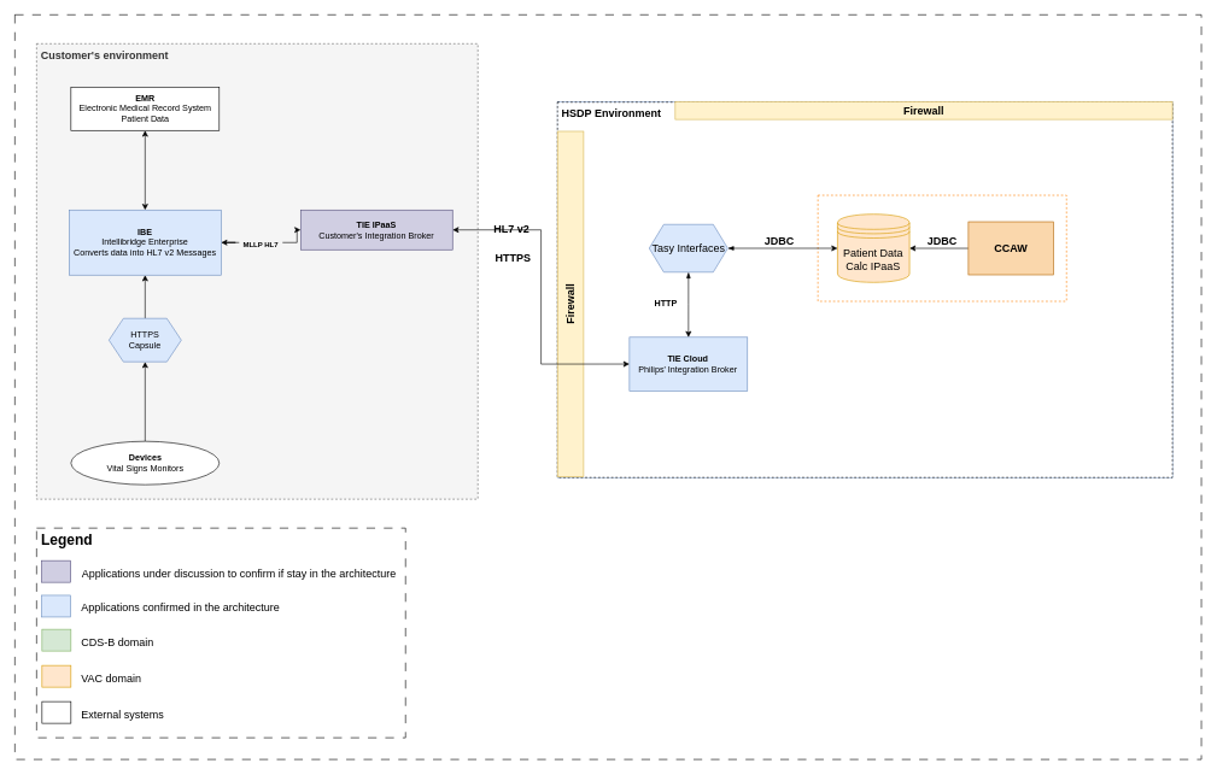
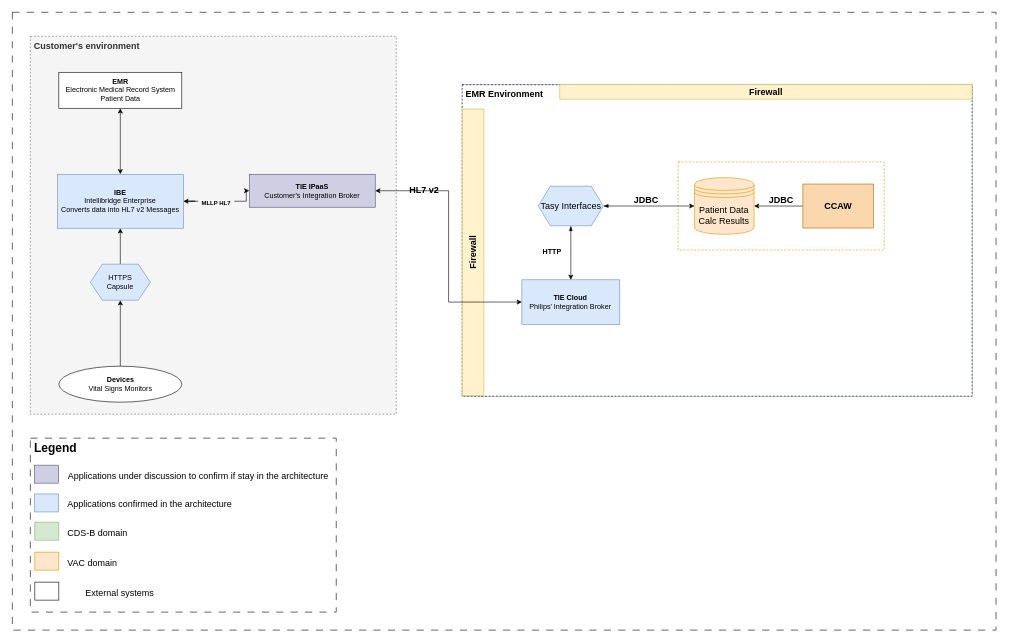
  <mxCell id="0" />
  <mxCell id="1" parent="0" />
  <mxCell id="2" value="" style="rounded=0;whiteSpace=wrap;html=1;dashed=1;dashPattern=12 12;fontSize=15;" parent="1" vertex="1"><mxGeometry x="20" y="20" width="1640" height="1030" as="geometry" /></mxCell>
  <mxCell id="3" value="" style="rounded=0;whiteSpace=wrap;html=1;fontSize=15;dashed=1;dashPattern=12 12;" parent="1" vertex="1"><mxGeometry x="50" y="730" width="510" height="290" as="geometry" /></mxCell>
  <mxCell id="4" value="&lt;font style=&quot;font-size: 15px;&quot;&gt;&lt;b&gt;&amp;nbsp;Customer's environment&lt;/b&gt;&lt;/font&gt;" style="rounded=0;whiteSpace=wrap;html=1;dashed=1;horizontal=1;verticalAlign=top;align=left;fillColor=#f5f5f5;strokeColor=#666666;fontColor=#333333;" parent="1" vertex="1"><mxGeometry x="50" y="60" width="610" height="630" as="geometry" /></mxCell>
  <mxCell id="5" style="edgeStyle=orthogonalEdgeStyle;rounded=0;orthogonalLoop=1;jettySize=auto;html=1;entryX=0.5;entryY=0;entryDx=0;entryDy=0;fillColor=#f8cecc;strokeColor=#000000;startArrow=classic;startFill=1;" parent="1" source="6" target="12" edge="1"><mxGeometry relative="1" as="geometry" /></mxCell>
  <mxCell id="6" value="&lt;b&gt;EMR&lt;br&gt;&lt;/b&gt;Electronic Medical Record System&lt;br&gt;Patient Data" style="rounded=0;whiteSpace=wrap;html=1;" parent="1" vertex="1"><mxGeometry x="97.5" y="120" width="205" height="60" as="geometry" /></mxCell>
  <mxCell id="7" style="edgeStyle=orthogonalEdgeStyle;rounded=0;orthogonalLoop=1;jettySize=auto;html=1;entryX=0.5;entryY=1;entryDx=0;entryDy=0;fillColor=#f8cecc;strokeColor=#000000;" parent="1" source="8" target="10" edge="1"><mxGeometry relative="1" as="geometry"><Array as="points" /></mxGeometry></mxCell>
  <mxCell id="8" value="&lt;b&gt;Devices&lt;br&gt;&lt;/b&gt;Vital Signs Monitors" style="ellipse;whiteSpace=wrap;html=1;" parent="1" vertex="1"><mxGeometry x="97.5" y="610" width="205" height="60" as="geometry" /></mxCell>
  <mxCell id="9" style="edgeStyle=orthogonalEdgeStyle;rounded=0;orthogonalLoop=1;jettySize=auto;html=1;entryX=0.5;entryY=1;entryDx=0;entryDy=0;strokeColor=#000000;startArrow=none;startFill=0;endArrow=classic;endFill=1;exitX=0.5;exitY=0;exitDx=0;exitDy=0;" parent="1" source="10" target="12" edge="1"><mxGeometry relative="1" as="geometry" /></mxCell>
  <mxCell id="10" value="HTTPS&lt;br&gt;Capsule" style="shape=hexagon;perimeter=hexagonPerimeter2;whiteSpace=wrap;html=1;fixedSize=1;fillColor=#dae8fc;strokeColor=#6c8ebf;" parent="1" vertex="1"><mxGeometry x="150" y="440" width="100" height="60" as="geometry" /></mxCell>
  <mxCell id="11" style="edgeStyle=orthogonalEdgeStyle;rounded=0;orthogonalLoop=1;jettySize=auto;html=1;entryX=0;entryY=0.5;entryDx=0;entryDy=0;fontSize=15;startArrow=none;" parent="1" source="15" target="13" edge="1"><mxGeometry relative="1" as="geometry" /></mxCell>
  <mxCell id="12" value="&lt;b&gt;IBE&lt;/b&gt;&lt;br&gt;Intellibridge Enterprise&lt;br&gt;Converts data into HL7 v2 Messages" style="rounded=0;whiteSpace=wrap;html=1;fillColor=#dae8fc;strokeColor=#6c8ebf;" parent="1" vertex="1"><mxGeometry x="95" y="290" width="210" height="90" as="geometry" /></mxCell>
  <mxCell id="13" value="&lt;b&gt;TIE IPaaS&lt;/b&gt;&lt;br&gt;Customer's Integration Broker" style="rounded=0;whiteSpace=wrap;html=1;fillColor=#d0cee2;strokeColor=#56517e;" parent="1" vertex="1"><mxGeometry x="415" y="290" width="210" height="55" as="geometry" /></mxCell>
  <mxCell id="14" value="" style="edgeStyle=orthogonalEdgeStyle;rounded=0;orthogonalLoop=1;jettySize=auto;html=1;entryX=0;entryY=0.5;entryDx=0;entryDy=0;fontSize=15;endArrow=none;startArrow=classic;startFill=1;" parent="1" source="12" target="15" edge="1"><mxGeometry relative="1" as="geometry"><mxPoint x="305" y="335" as="sourcePoint" /><mxPoint x="415" y="335" as="targetPoint" /></mxGeometry></mxCell>
  <mxCell id="15" value="&lt;font style=&quot;font-size: 10px;&quot;&gt;&lt;b&gt;MLLP HL7&lt;/b&gt;&lt;/font&gt;" style="text;html=1;strokeColor=none;fillColor=none;align=center;verticalAlign=middle;whiteSpace=wrap;rounded=0;fontSize=15;" parent="1" vertex="1"><mxGeometry x="330" y="320" width="60" height="30" as="geometry" /></mxCell>
  <mxCell id="16" value="" style="group;fillColor=#dae8fc;strokeColor=#6c8ebf;" parent="1" vertex="1" connectable="0"><mxGeometry x="770" y="140" width="850" height="520" as="geometry" /></mxCell>
- <mxCell id="17" value="&lt;b&gt;&lt;font style=&quot;font-size: 15px;&quot;&gt;&amp;nbsp;HSDP Environment&lt;/font&gt;&lt;/b&gt;" style="rounded=0;whiteSpace=wrap;html=1;dashed=1;horizontal=1;verticalAlign=top;align=left;" parent="16" vertex="1"><mxGeometry y="0.824" width="850" height="519.176" as="geometry" /></mxCell>
+ <mxCell id="17" value="&lt;b&gt;&lt;font style=&quot;font-size: 15px;&quot;&gt;&amp;nbsp;EMR Environment&lt;/font&gt;&lt;/b&gt;" style="rounded=0;whiteSpace=wrap;html=1;dashed=1;horizontal=1;verticalAlign=top;align=left;" parent="16" vertex="1"><mxGeometry y="0.824" width="850" height="519.176" as="geometry" /></mxCell>
  <mxCell id="18" value="&lt;font style=&quot;font-size: 15px;&quot;&gt;&lt;b&gt;Firewall&lt;/b&gt;&lt;/font&gt;" style="rounded=0;whiteSpace=wrap;html=1;fontSize=10;horizontal=0;fillColor=#fff2cc;strokeColor=#d6b656;" parent="16" vertex="1"><mxGeometry y="41.204" width="36.17" height="477.971" as="geometry" /></mxCell>
  <mxCell id="19" value="&lt;font style=&quot;font-size: 15px;&quot;&gt;&lt;b&gt;Firewall&lt;/b&gt;&lt;/font&gt;" style="rounded=0;whiteSpace=wrap;html=1;fontSize=10;horizontal=1;fillColor=#fff2cc;strokeColor=#d6b656;" parent="16" vertex="1"><mxGeometry x="162.766" width="687.234" height="24.723" as="geometry" /></mxCell>
  <mxCell id="20" value="&lt;b&gt;TIE Cloud&lt;/b&gt;&lt;br&gt;Philips' Integration Broker" style="rounded=0;whiteSpace=wrap;html=1;fillColor=#dae8fc;strokeColor=#6c8ebf;" parent="16" vertex="1"><mxGeometry x="99.468" y="326.005" width="163.209" height="74.168" as="geometry" /></mxCell>
  <mxCell id="21" value="" style="rounded=0;whiteSpace=wrap;html=1;fontSize=15;fontColor=#000000;dashed=1;strokeColor=#FF8000;" parent="16" vertex="1"><mxGeometry x="360.0" y="129.619" width="343.617" height="146.688" as="geometry" /></mxCell>
  <mxCell id="22" style="edgeStyle=orthogonalEdgeStyle;rounded=0;orthogonalLoop=1;jettySize=auto;html=1;entryX=1;entryY=0.5;entryDx=0;entryDy=0;fontSize=15;fontColor=#000000;" parent="16" source="23" target="24" edge="1"><mxGeometry relative="1" as="geometry" /></mxCell>
  <mxCell id="23" value="&lt;b&gt;CCAW&lt;/b&gt;" style="rounded=0;whiteSpace=wrap;html=1;fontSize=15;fillColor=#fad7ac;strokeColor=#b46504;" parent="16" vertex="1"><mxGeometry x="567.978" y="166.291" width="117.553" height="73.344" as="geometry" /></mxCell>
- <mxCell id="24" value="Patient Data&lt;br&gt;Calc IPaaS" style="shape=datastore;whiteSpace=wrap;html=1;fontSize=15;fillColor=#ffe6cc;strokeColor=#d79b00;" parent="16" vertex="1"><mxGeometry x="387.127" y="155.784" width="99.468" height="94.358" as="geometry" /></mxCell>
+ <mxCell id="24" value="Patient Data&lt;br&gt;Calc Results" style="shape=datastore;whiteSpace=wrap;html=1;fontSize=15;fillColor=#ffe6cc;strokeColor=#d79b00;" parent="16" vertex="1"><mxGeometry x="387.127" y="155.784" width="99.468" height="94.358" as="geometry" /></mxCell>
  <mxCell id="25" value="&lt;b&gt;JDBC&lt;/b&gt;" style="text;html=1;strokeColor=none;fillColor=none;align=center;verticalAlign=middle;whiteSpace=wrap;rounded=0;fontSize=15;fontColor=#000000;" parent="16" vertex="1"><mxGeometry x="504.68" y="180.005" width="54.255" height="24.723" as="geometry" /></mxCell>
  <mxCell id="26" style="edgeStyle=orthogonalEdgeStyle;rounded=0;orthogonalLoop=1;jettySize=auto;html=1;exitX=1;exitY=0.5;exitDx=0;exitDy=0;entryX=0;entryY=0.5;entryDx=0;entryDy=0;fontSize=15;fontColor=#000000;startArrow=blockThin;startFill=1;" parent="16" source="28" target="24" edge="1"><mxGeometry relative="1" as="geometry" /></mxCell>
  <mxCell id="27" style="edgeStyle=orthogonalEdgeStyle;rounded=0;orthogonalLoop=1;jettySize=auto;html=1;entryX=0.5;entryY=0;entryDx=0;entryDy=0;fontSize=15;fontColor=#000000;startArrow=blockThin;startFill=1;" parent="16" source="28" target="20" edge="1"><mxGeometry relative="1" as="geometry" /></mxCell>
  <mxCell id="28" value="Tasy Interfaces" style="shape=hexagon;perimeter=hexagonPerimeter2;whiteSpace=wrap;html=1;fixedSize=1;fontSize=15;fillColor=#dae8fc;strokeColor=#6c8ebf;" parent="16" vertex="1"><mxGeometry x="126.813" y="170.0" width="108.511" height="65.927" as="geometry" /></mxCell>
  <mxCell id="29" value="&lt;b&gt;HTTP&lt;/b&gt;" style="text;html=1;strokeColor=none;fillColor=none;align=center;verticalAlign=middle;whiteSpace=wrap;rounded=0;" parent="16" vertex="1"><mxGeometry x="120" y="267.825" width="60" height="24.723" as="geometry" /></mxCell>
  <mxCell id="30" value="&lt;b&gt;JDBC&lt;/b&gt;" style="text;html=1;strokeColor=none;fillColor=none;align=center;verticalAlign=middle;whiteSpace=wrap;rounded=0;fontSize=15;fontColor=#000000;" parent="16" vertex="1"><mxGeometry x="280.0" y="180.005" width="54.255" height="24.723" as="geometry" /></mxCell>
  <mxCell id="31" style="edgeStyle=orthogonalEdgeStyle;rounded=0;orthogonalLoop=1;jettySize=auto;html=1;entryX=0;entryY=0.5;entryDx=0;entryDy=0;fontSize=15;fontColor=#000000;startArrow=classic;startFill=1;" parent="1" source="13" target="20" edge="1"><mxGeometry relative="1" as="geometry" /></mxCell>
  <mxCell id="32" value="&lt;b&gt;HL7 v2&lt;/b&gt;" style="text;html=1;strokeColor=none;fillColor=none;align=center;verticalAlign=middle;whiteSpace=wrap;rounded=0;fontSize=15;fontColor=#000000;" parent="1" vertex="1"><mxGeometry x="677" y="300" width="60" height="30" as="geometry" /></mxCell>
- <mxCell id="33" value="&lt;b&gt;HTTPS&lt;/b&gt;" style="text;html=1;strokeColor=none;fillColor=none;align=center;verticalAlign=middle;whiteSpace=wrap;rounded=0;fontSize=15;fontColor=#000000;" parent="1" vertex="1"><mxGeometry x="679" y="340" width="60" height="30" as="geometry" /></mxCell>
  <mxCell id="34" value="&lt;font style=&quot;font-size: 20px;&quot;&gt;&lt;b&gt;Legend&lt;/b&gt;&lt;/font&gt;" style="text;html=1;strokeColor=none;fillColor=none;align=center;verticalAlign=middle;whiteSpace=wrap;rounded=0;" parent="1" vertex="1"><mxGeometry x="62" y="730" width="60" height="30" as="geometry" /></mxCell>
  <mxCell id="35" value="" style="rounded=0;whiteSpace=wrap;html=1;fillColor=#d0cee2;strokeColor=#56517e;" parent="1" vertex="1"><mxGeometry x="57" y="775" width="40" height="30" as="geometry" /></mxCell>
  <mxCell id="36" value="&lt;font style=&quot;font-size: 15px;&quot;&gt;Applications under discussion to confirm if stay in the architecture&lt;/font&gt;" style="text;html=1;strokeColor=none;fillColor=none;align=center;verticalAlign=middle;whiteSpace=wrap;rounded=0;fontSize=20;" parent="1" vertex="1"><mxGeometry x="110" y="775" width="440" height="30" as="geometry" /></mxCell>
  <mxCell id="37" value="" style="rounded=0;whiteSpace=wrap;html=1;fillColor=#dae8fc;strokeColor=#6c8ebf;" parent="1" vertex="1"><mxGeometry x="57" y="823" width="40" height="30" as="geometry" /></mxCell>
  <mxCell id="38" value="&lt;font style=&quot;font-size: 15px;&quot;&gt;Applications confirmed in the architecture&lt;/font&gt;" style="text;html=1;strokeColor=none;fillColor=none;align=left;verticalAlign=middle;whiteSpace=wrap;rounded=0;fontSize=20;" parent="1" vertex="1"><mxGeometry x="110" y="823" width="418" height="30" as="geometry" /></mxCell>
  <mxCell id="39" value="" style="rounded=0;whiteSpace=wrap;html=1;fillColor=#d5e8d4;strokeColor=#82b366;" parent="1" vertex="1"><mxGeometry x="57.5" y="870" width="40" height="30" as="geometry" /></mxCell>
  <mxCell id="40" value="&lt;font style=&quot;font-size: 15px;&quot;&gt;CDS-B domain&lt;/font&gt;" style="text;html=1;strokeColor=none;fillColor=none;align=left;verticalAlign=middle;whiteSpace=wrap;rounded=0;fontSize=20;" parent="1" vertex="1"><mxGeometry x="110" y="870" width="418" height="30" as="geometry" /></mxCell>
  <mxCell id="41" value="" style="rounded=0;whiteSpace=wrap;html=1;fillColor=#ffe6cc;strokeColor=#d79b00;" parent="1" vertex="1"><mxGeometry x="57.5" y="920" width="40" height="30" as="geometry" /></mxCell>
  <mxCell id="42" value="&lt;font style=&quot;font-size: 15px;&quot;&gt;VAC domain&lt;/font&gt;" style="text;html=1;strokeColor=none;fillColor=none;align=left;verticalAlign=middle;whiteSpace=wrap;rounded=0;fontSize=20;" parent="1" vertex="1"><mxGeometry x="110" y="920" width="418" height="30" as="geometry" /></mxCell>
  <mxCell id="43" value="" style="rounded=0;whiteSpace=wrap;html=1;" parent="1" vertex="1"><mxGeometry x="57.5" y="970" width="40" height="30" as="geometry" /></mxCell>
- <mxCell id="44" value="&lt;font style=&quot;font-size: 15px;&quot;&gt;External systems&lt;/font&gt;" style="text;html=1;strokeColor=none;fillColor=none;align=left;verticalAlign=middle;whiteSpace=wrap;rounded=0;fontSize=20;" parent="1" vertex="1"><mxGeometry x="110" y="970" width="418" height="30" as="geometry" /></mxCell>
+ <mxCell id="44" value="&lt;font style=&quot;font-size: 15px;&quot;&gt;External systems&lt;/font&gt;" style="text;html=1;strokeColor=none;fillColor=none;align=left;verticalAlign=middle;whiteSpace=wrap;rounded=0;fontSize=20;" parent="1" vertex="1"><mxGeometry x="140" y="970" width="418" height="30" as="geometry" /></mxCell>
